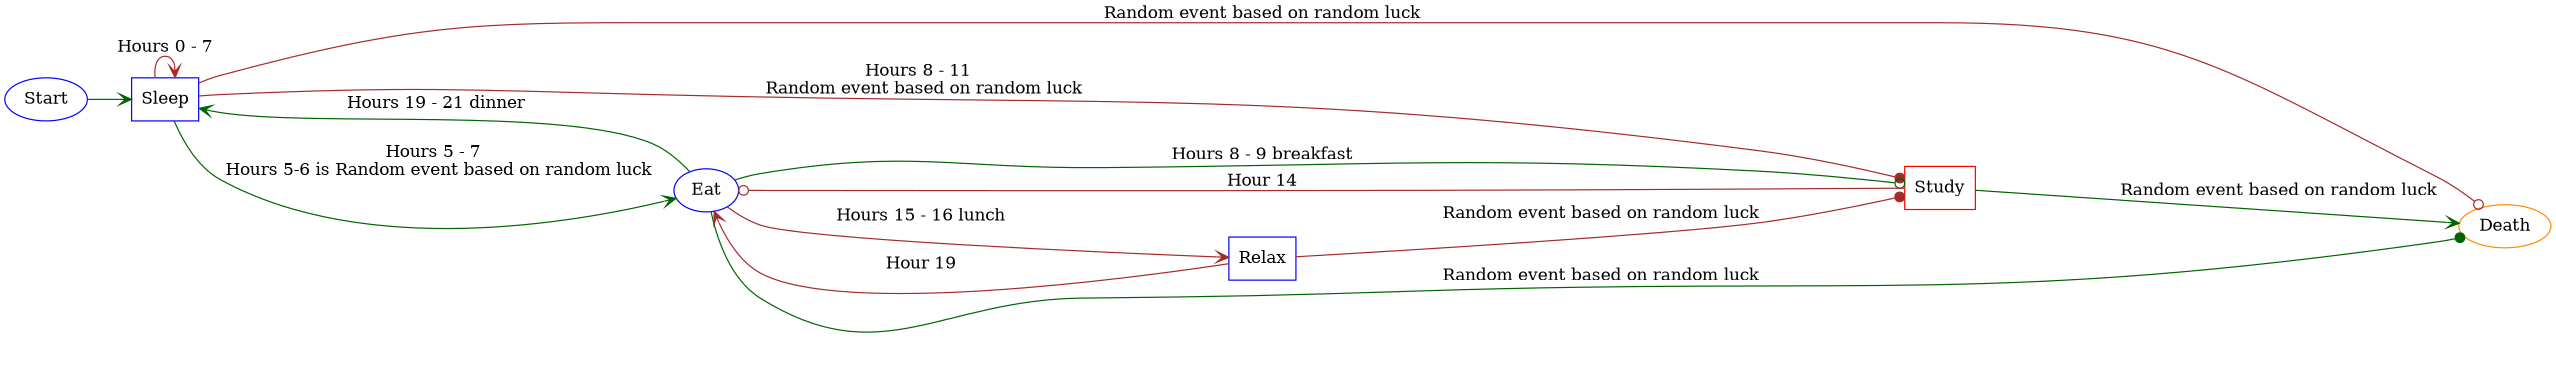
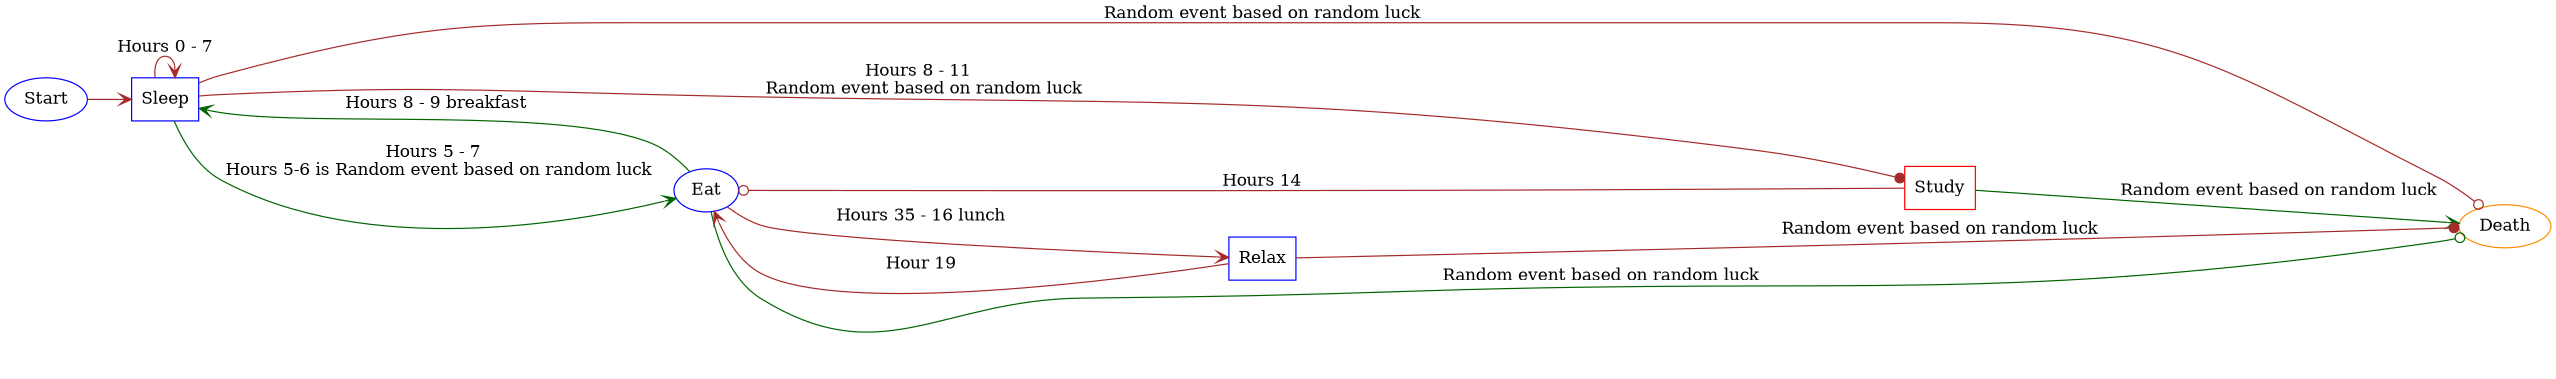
  digraph {
    rankdir=LR
    node [color=blue shape=ellipse]
    edge [arrowhead=vee color=brown]
    n1 [label=Start]
    n2 [label=Sleep shape=box]
    n3 [color=darkorange label=Death]
    n4 [label=Eat]
    n5 [color=red label=Study shape=box]
    n6 [label=Relax shape=box]
-   n1 -> n2 [color=darkgreen]
+   n1 -> n2
    n2 -> n2 [label="Hours 0 - 7"]
    n2 -> n3 [arrowhead=odot label="Random event based on random luck"]
    n2 -> n4 [color=darkgreen label="Hours 5 - 7 \n Hours 5-6 is Random event based on random luck"]
    n2 -> n5 [arrowhead=dot label="Hours 8 - 11 \n Random event based on random luck"]
-   n4 -> n2 [color=darkgreen label="Hours 19 - 21 dinner"]
-   n4 -> n3 [arrowhead=dot color=darkgreen label="Random event based on random luck"]
-   n4 -> n5 [arrowhead=odot color=darkgreen label="Hours 8 - 9 breakfast"]
-   n4 -> n6 [label="Hours 15 - 16 lunch"]
+   n4 -> n2 [color=darkgreen label="Hours 8 - 9 breakfast"]
+   n4 -> n3 [arrowhead=odot color=darkgreen label="Random event based on random luck"]
+   n4 -> n6 [label="Hours 35 - 16 lunch"]
    n5 -> n3 [color=darkgreen label="Random event based on random luck"]
-   n5 -> n4 [arrowhead=odot label="Hour 14"]
-   n6 -> n5 [arrowhead=dot label="Random event based on random luck"]
+   n5 -> n4 [arrowhead=odot label="Hours 14"]
+   n6 -> n3 [arrowhead=dot label="Random event based on random luck"]
    n6 -> n4 [label="Hour 19"]
  }
